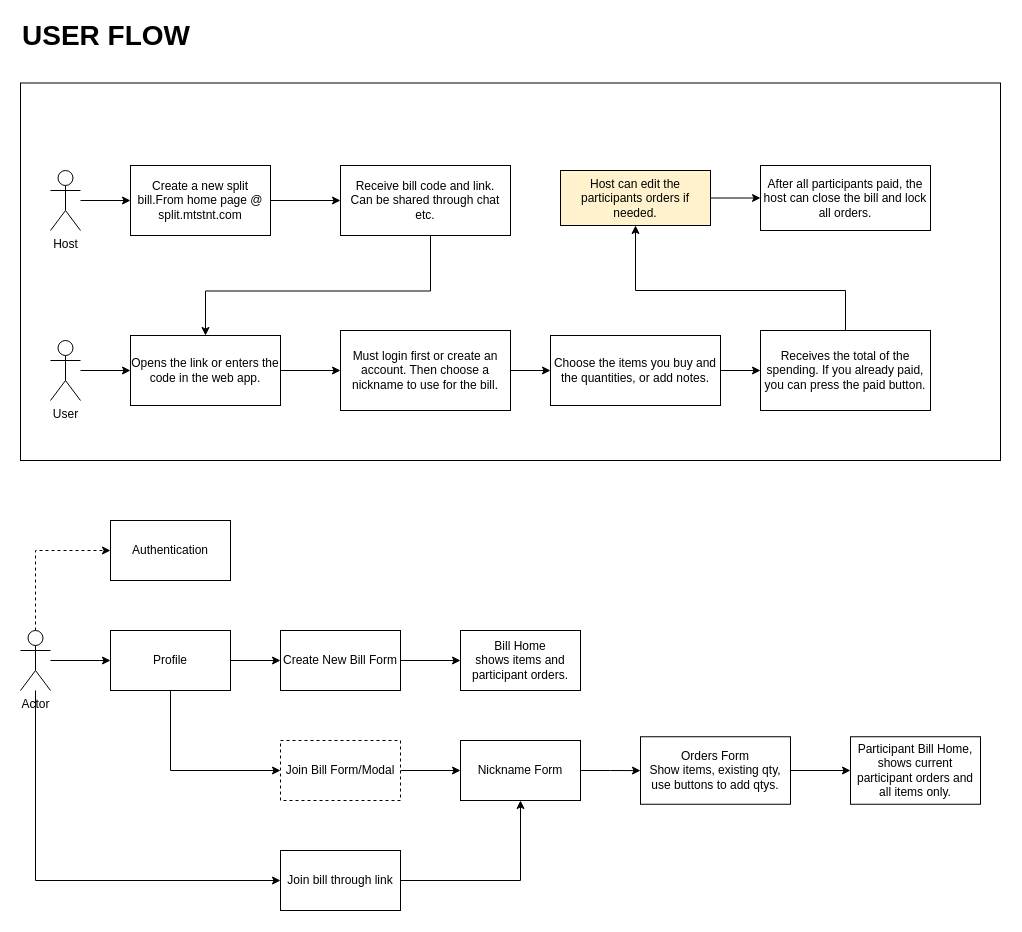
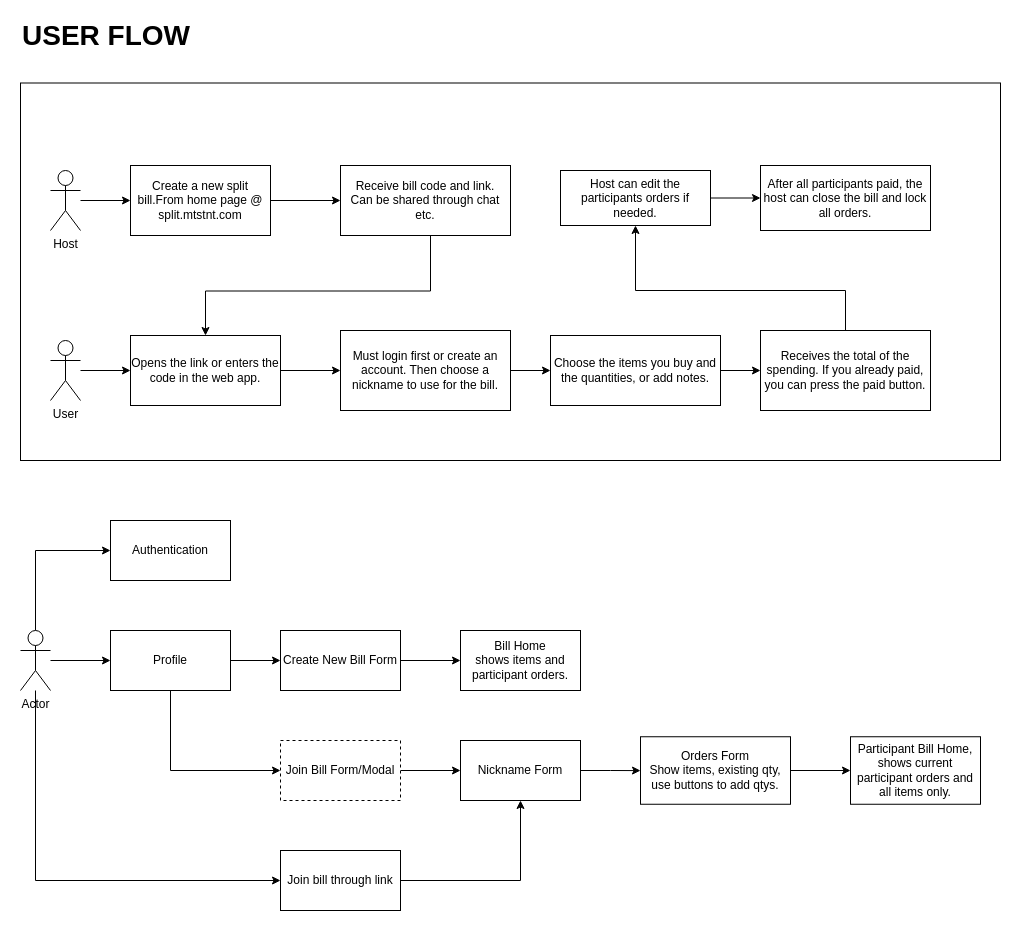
  <mxCell id="0" />
  <mxCell id="1" parent="0" />
  <mxCell id="2" value="&lt;b&gt;&lt;font style=&quot;font-size: 28px;&quot;&gt;USER FLOW&lt;/font&gt;&lt;/b&gt;" style="text;html=1;strokeColor=none;fillColor=none;align=left;verticalAlign=middle;whiteSpace=wrap;rounded=0;" vertex="1" parent="1"><mxGeometry x="20" y="20" width="480" height="30" as="geometry" /></mxCell>
  <mxCell id="3" value="" style="group" vertex="1" connectable="0" parent="1"><mxGeometry x="20" y="82.5" width="980" height="377.5" as="geometry" /></mxCell>
  <mxCell id="4" value="" style="rounded=0;whiteSpace=wrap;html=1;fillColor=default;" vertex="1" parent="3"><mxGeometry width="980" height="377.5" as="geometry" /></mxCell>
  <mxCell id="5" value="Create a new split bill.From home page @ split.mtstnt.com" style="rounded=0;whiteSpace=wrap;html=1;" vertex="1" parent="3"><mxGeometry x="110" y="82.5" width="140" height="70" as="geometry" /></mxCell>
  <mxCell id="6" value="" style="edgeStyle=orthogonalEdgeStyle;rounded=0;orthogonalLoop=1;jettySize=auto;html=1;" edge="1" parent="3" source="7" target="5"><mxGeometry relative="1" as="geometry" /></mxCell>
  <mxCell id="7" value="Host" style="shape=umlActor;verticalLabelPosition=bottom;verticalAlign=top;html=1;outlineConnect=0;" vertex="1" parent="3"><mxGeometry x="30" y="87.5" width="30" height="60" as="geometry" /></mxCell>
  <mxCell id="8" value="Receive bill code and link. &lt;br&gt;Can be shared through chat etc." style="rounded=0;whiteSpace=wrap;html=1;" vertex="1" parent="3"><mxGeometry x="320" y="82.5" width="170" height="70" as="geometry" /></mxCell>
  <mxCell id="9" value="" style="edgeStyle=orthogonalEdgeStyle;rounded=0;orthogonalLoop=1;jettySize=auto;html=1;" edge="1" parent="3" source="5" target="8"><mxGeometry relative="1" as="geometry" /></mxCell>
  <mxCell id="10" value="User" style="shape=umlActor;verticalLabelPosition=bottom;verticalAlign=top;html=1;outlineConnect=0;" vertex="1" parent="3"><mxGeometry x="30" y="257.5" width="30" height="60" as="geometry" /></mxCell>
  <mxCell id="11" value="Opens the link or enters the code in the web app." style="rounded=0;whiteSpace=wrap;html=1;" vertex="1" parent="3"><mxGeometry x="110" y="252.5" width="150" height="70" as="geometry" /></mxCell>
  <mxCell id="12" value="" style="edgeStyle=orthogonalEdgeStyle;rounded=0;orthogonalLoop=1;jettySize=auto;html=1;entryX=0.5;entryY=0;entryDx=0;entryDy=0;" edge="1" parent="3" source="8" target="11"><mxGeometry relative="1" as="geometry"><Array as="points"><mxPoint x="410" y="208" /><mxPoint x="185" y="208" /></Array></mxGeometry></mxCell>
  <mxCell id="13" value="" style="edgeStyle=orthogonalEdgeStyle;rounded=0;orthogonalLoop=1;jettySize=auto;html=1;entryX=0;entryY=0.5;entryDx=0;entryDy=0;" edge="1" parent="3" source="10" target="11"><mxGeometry relative="1" as="geometry"><mxPoint x="100" y="285" as="targetPoint" /></mxGeometry></mxCell>
  <mxCell id="14" value="Must login first or create an account. Then choose a nickname to use for the bill." style="rounded=0;whiteSpace=wrap;html=1;" vertex="1" parent="3"><mxGeometry x="320" y="247.5" width="170" height="80" as="geometry" /></mxCell>
  <mxCell id="15" value="" style="edgeStyle=orthogonalEdgeStyle;rounded=0;orthogonalLoop=1;jettySize=auto;html=1;" edge="1" parent="3" source="11" target="14"><mxGeometry relative="1" as="geometry" /></mxCell>
  <mxCell id="16" value="Choose the items you buy and the quantities, or add notes." style="rounded=0;whiteSpace=wrap;html=1;" vertex="1" parent="3"><mxGeometry x="530" y="252.5" width="170" height="70" as="geometry" /></mxCell>
  <mxCell id="17" value="" style="edgeStyle=orthogonalEdgeStyle;rounded=0;orthogonalLoop=1;jettySize=auto;html=1;" edge="1" parent="3" source="14" target="16"><mxGeometry relative="1" as="geometry" /></mxCell>
  <mxCell id="18" value="Receives the total of the spending. If you already paid, you can press the paid button." style="rounded=0;whiteSpace=wrap;html=1;" vertex="1" parent="3"><mxGeometry x="740" y="247.5" width="170" height="80" as="geometry" /></mxCell>
  <mxCell id="19" value="" style="edgeStyle=orthogonalEdgeStyle;rounded=0;orthogonalLoop=1;jettySize=auto;html=1;" edge="1" parent="3" source="16" target="18"><mxGeometry relative="1" as="geometry" /></mxCell>
- <mxCell id="20" value="Host can edit the participants orders if needed." style="rounded=0;whiteSpace=wrap;html=1;fillColor=#fff2cc;" vertex="1" parent="3"><mxGeometry x="540" y="87.5" width="150" height="55" as="geometry" /></mxCell>
+ <mxCell id="20" value="Host can edit the participants orders if needed." style="rounded=0;whiteSpace=wrap;html=1;" vertex="1" parent="3"><mxGeometry x="540" y="87.5" width="150" height="55" as="geometry" /></mxCell>
  <mxCell id="21" style="edgeStyle=orthogonalEdgeStyle;rounded=0;orthogonalLoop=1;jettySize=auto;html=1;" edge="1" parent="3" source="18" target="20"><mxGeometry relative="1" as="geometry"><mxPoint x="620" y="147.5" as="targetPoint" /><Array as="points"><mxPoint x="825" y="207.5" /><mxPoint x="615" y="207.5" /></Array></mxGeometry></mxCell>
  <mxCell id="22" value="After all participants paid, the host can close the bill and lock all orders." style="rounded=0;whiteSpace=wrap;html=1;" vertex="1" parent="3"><mxGeometry x="740" y="82.5" width="170" height="65" as="geometry" /></mxCell>
  <mxCell id="23" value="" style="edgeStyle=orthogonalEdgeStyle;rounded=0;orthogonalLoop=1;jettySize=auto;html=1;entryX=0;entryY=0.5;entryDx=0;entryDy=0;" edge="1" parent="3" source="20" target="22"><mxGeometry relative="1" as="geometry"><mxPoint x="740" y="115" as="targetPoint" /></mxGeometry></mxCell>
  <mxCell id="24" value="" style="edgeStyle=orthogonalEdgeStyle;rounded=0;orthogonalLoop=1;jettySize=auto;html=1;" edge="1" parent="1" source="26" target="29"><mxGeometry relative="1" as="geometry" /></mxCell>
  <mxCell id="25" value="" style="edgeStyle=orthogonalEdgeStyle;rounded=0;orthogonalLoop=1;jettySize=auto;html=1;" edge="1" parent="1" source="26" target="32"><mxGeometry relative="1" as="geometry"><Array as="points"><mxPoint x="170" y="770" /></Array></mxGeometry></mxCell>
  <mxCell id="26" value="Profile" style="rounded=0;whiteSpace=wrap;html=1;" vertex="1" parent="1"><mxGeometry x="110" y="630" width="120" height="60" as="geometry" /></mxCell>
  <mxCell id="27" value="Authentication" style="rounded=0;whiteSpace=wrap;html=1;" vertex="1" parent="1"><mxGeometry x="110" y="520" width="120" height="60" as="geometry" /></mxCell>
  <mxCell id="28" value="" style="edgeStyle=orthogonalEdgeStyle;rounded=0;orthogonalLoop=1;jettySize=auto;html=1;" edge="1" parent="1" source="29" target="30"><mxGeometry relative="1" as="geometry" /></mxCell>
  <mxCell id="29" value="Create New Bill Form" style="rounded=0;whiteSpace=wrap;html=1;" vertex="1" parent="1"><mxGeometry x="280" y="630" width="120" height="60" as="geometry" /></mxCell>
  <mxCell id="30" value="Bill Home&lt;br&gt;shows items and participant orders." style="rounded=0;whiteSpace=wrap;html=1;" vertex="1" parent="1"><mxGeometry x="460" y="630" width="120" height="60" as="geometry" /></mxCell>
  <mxCell id="31" value="" style="edgeStyle=orthogonalEdgeStyle;rounded=0;orthogonalLoop=1;jettySize=auto;html=1;" edge="1" parent="1" source="32" target="34"><mxGeometry relative="1" as="geometry" /></mxCell>
  <mxCell id="32" value="Join Bill Form/Modal" style="rounded=0;whiteSpace=wrap;html=1;dashed=1;" vertex="1" parent="1"><mxGeometry x="280" y="740" width="120" height="60" as="geometry" /></mxCell>
  <mxCell id="33" value="" style="edgeStyle=orthogonalEdgeStyle;rounded=0;orthogonalLoop=1;jettySize=auto;html=1;" edge="1" parent="1" source="34" target="38"><mxGeometry relative="1" as="geometry" /></mxCell>
  <mxCell id="34" value="Nickname Form" style="rounded=0;whiteSpace=wrap;html=1;" vertex="1" parent="1"><mxGeometry x="460" y="740" width="120" height="60" as="geometry" /></mxCell>
  <mxCell id="35" style="edgeStyle=orthogonalEdgeStyle;rounded=0;orthogonalLoop=1;jettySize=auto;html=1;entryX=0.5;entryY=1;entryDx=0;entryDy=0;" edge="1" parent="1" source="36" target="34"><mxGeometry relative="1" as="geometry" /></mxCell>
  <mxCell id="36" value="Join bill through link" style="rounded=0;whiteSpace=wrap;html=1;" vertex="1" parent="1"><mxGeometry x="280" y="850" width="120" height="60" as="geometry" /></mxCell>
  <mxCell id="37" value="" style="edgeStyle=orthogonalEdgeStyle;rounded=0;orthogonalLoop=1;jettySize=auto;html=1;" edge="1" parent="1" source="38" target="40"><mxGeometry relative="1" as="geometry" /></mxCell>
  <mxCell id="38" value="Orders Form&lt;br&gt;Show items, existing qty, use buttons to add qtys." style="rounded=0;whiteSpace=wrap;html=1;" vertex="1" parent="1"><mxGeometry x="640" y="736.25" width="150" height="67.5" as="geometry" /></mxCell>
  <mxCell id="39" style="edgeStyle=orthogonalEdgeStyle;rounded=0;orthogonalLoop=1;jettySize=auto;html=1;exitX=0.5;exitY=1;exitDx=0;exitDy=0;" edge="1" parent="1" source="38" target="38"><mxGeometry relative="1" as="geometry" /></mxCell>
  <mxCell id="40" value="Participant Bill Home,&lt;br&gt;shows current participant orders and all items only." style="rounded=0;whiteSpace=wrap;html=1;" vertex="1" parent="1"><mxGeometry x="850" y="736.25" width="130" height="67.5" as="geometry" /></mxCell>
  <mxCell id="41" value="" style="edgeStyle=orthogonalEdgeStyle;rounded=0;orthogonalLoop=1;jettySize=auto;html=1;" edge="1" parent="1" source="44" target="26"><mxGeometry relative="1" as="geometry" /></mxCell>
- <mxCell id="42" style="edgeStyle=orthogonalEdgeStyle;rounded=0;orthogonalLoop=1;jettySize=auto;html=1;entryX=0;entryY=0.5;entryDx=0;entryDy=0;dashed=1;" edge="1" parent="1" source="44" target="27"><mxGeometry relative="1" as="geometry"><Array as="points"><mxPoint x="35" y="550" /></Array></mxGeometry></mxCell>
+ <mxCell id="42" style="edgeStyle=orthogonalEdgeStyle;rounded=0;orthogonalLoop=1;jettySize=auto;html=1;entryX=0;entryY=0.5;entryDx=0;entryDy=0;" edge="1" parent="1" source="44" target="27"><mxGeometry relative="1" as="geometry"><Array as="points"><mxPoint x="35" y="550" /></Array></mxGeometry></mxCell>
  <mxCell id="43" style="edgeStyle=orthogonalEdgeStyle;rounded=0;orthogonalLoop=1;jettySize=auto;html=1;entryX=0;entryY=0.5;entryDx=0;entryDy=0;" edge="1" parent="1" source="44" target="36"><mxGeometry relative="1" as="geometry"><Array as="points"><mxPoint x="35" y="880" /></Array></mxGeometry></mxCell>
  <mxCell id="44" value="Actor" style="shape=umlActor;verticalLabelPosition=bottom;verticalAlign=top;html=1;outlineConnect=0;" vertex="1" parent="1"><mxGeometry x="20" y="630" width="30" height="60" as="geometry" /></mxCell>
